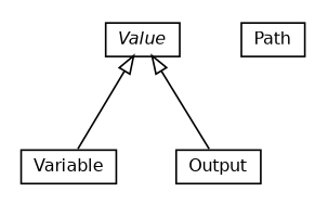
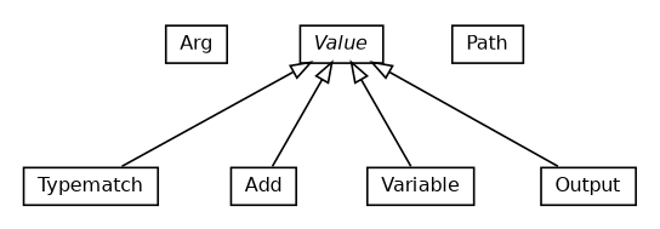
  digraph {
    nodesep=0.25
    ranksep=0.5
    node [fontcolor=black fontname=Helvetica fontsize=10.0 shape=plaintext]
    edge [arrowtail=empty dir=back fontname=Helvetica fontsize=10 headport=p labelfontname=Helvetica labelfontsize=10 tailport=p]
+   n1 [label=<<table title="org.universAAL.utilities.api.service.Arg" border="0" cellborder="1" cellspacing="0" cellpadding="2" port="p" href="./Arg.html"> 		<tr><td><table border="0" cellspacing="0" cellpadding="1"> <tr><td align="center" balign="center"> Arg </td></tr> 		</table></td></tr> 		</table>>]
+   n2 [label=<<table title="org.universAAL.utilities.api.service.Typematch" border="0" cellborder="1" cellspacing="0" cellpadding="2" port="p" href="./Typematch.html"> 		<tr><td><table border="0" cellspacing="0" cellpadding="1"> <tr><td align="center" balign="center"> Typematch </td></tr> 		</table></td></tr> 		</table>>]
+   n3 [label=<<table title="org.universAAL.utilities.api.service.Add" border="0" cellborder="1" cellspacing="0" cellpadding="2" port="p" href="./Add.html"> 		<tr><td><table border="0" cellspacing="0" cellpadding="1"> <tr><td align="center" balign="center"> Add </td></tr> 		</table></td></tr> 		</table>>]
    n4 [label=<<table title="org.universAAL.utilities.api.service.Variable" border="0" cellborder="1" cellspacing="0" cellpadding="2" port="p" href="./Variable.html"> 		<tr><td><table border="0" cellspacing="0" cellpadding="1"> <tr><td align="center" balign="center"> Variable </td></tr> 		</table></td></tr> 		</table>>]
    n5 [label=<<table title="org.universAAL.utilities.api.service.Value" border="0" cellborder="1" cellspacing="0" cellpadding="2" port="p" href="./Value.html"> 		<tr><td><table border="0" cellspacing="0" cellpadding="1"> <tr><td align="center" balign="center"><font face="Helvetica-Oblique"> Value </font></td></tr> 		</table></td></tr> 		</table>>]
    n6 [label=<<table title="org.universAAL.utilities.api.service.Output" border="0" cellborder="1" cellspacing="0" cellpadding="2" port="p" href="./Output.html"> 		<tr><td><table border="0" cellspacing="0" cellpadding="1"> <tr><td align="center" balign="center"> Output </td></tr> 		</table></td></tr> 		</table>>]
    n7 [label=<<table title="org.universAAL.utilities.api.service.Path" border="0" cellborder="1" cellspacing="0" cellpadding="2" port="p" href="./Path.html"> 		<tr><td><table border="0" cellspacing="0" cellpadding="1"> <tr><td align="center" balign="center"> Path </td></tr> 		</table></td></tr> 		</table>>]
+   n5 -> n2
+   n5 -> n3
    n5 -> n4
    n5 -> n6
  }
